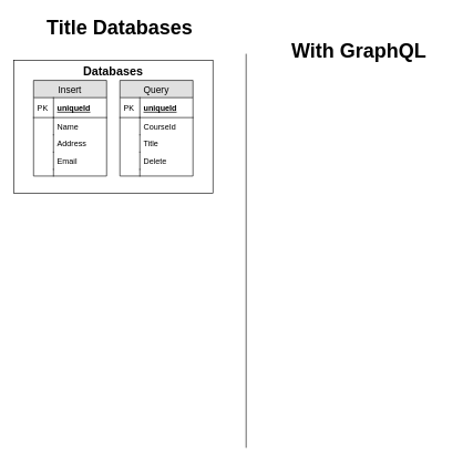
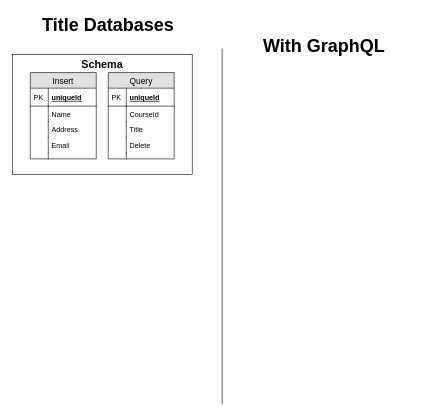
  <mxCell id="0" />
  <mxCell id="1" parent="0" />
  <mxCell id="2" value="&lt;h2&gt;&lt;br&gt;&lt;/h2&gt;" style="rounded=0;whiteSpace=wrap;html=1;align=center;labelPadding=0;direction=north;" vertex="1" parent="1"><mxGeometry x="20" y="90" width="300" height="200" as="geometry" /></mxCell>
  <mxCell id="3" value="Insert" style="swimlane;fontStyle=0;childLayout=stackLayout;horizontal=1;startSize=26;fillColor=#e0e0e0;horizontalStack=0;resizeParent=1;resizeParentMax=0;resizeLast=0;collapsible=1;marginBottom=0;swimlaneFillColor=#ffffff;align=center;fontSize=14;" vertex="1" parent="1"><mxGeometry x="50" y="120" width="110" height="144" as="geometry" /></mxCell>
  <mxCell id="4" value="uniqueId" style="shape=partialRectangle;top=0;left=0;right=0;bottom=1;align=left;verticalAlign=middle;fillColor=none;spacingLeft=34;spacingRight=4;overflow=hidden;rotatable=0;points=[[0,0.5],[1,0.5]];portConstraint=eastwest;dropTarget=0;fontStyle=5;fontSize=12;" vertex="1" parent="3"><mxGeometry y="26" width="110" height="30" as="geometry" /></mxCell>
  <mxCell id="5" value="PK" style="shape=partialRectangle;top=0;left=0;bottom=0;fillColor=none;align=left;verticalAlign=middle;spacingLeft=4;spacingRight=4;overflow=hidden;rotatable=0;points=[];portConstraint=eastwest;part=1;fontSize=12;" vertex="1" connectable="0" parent="4"><mxGeometry width="30" height="30" as="geometry" /></mxCell>
  <mxCell id="6" value="Name" style="shape=partialRectangle;top=0;left=0;right=0;bottom=0;align=left;verticalAlign=top;fillColor=none;spacingLeft=34;spacingRight=4;overflow=hidden;rotatable=0;points=[[0,0.5],[1,0.5]];portConstraint=eastwest;dropTarget=0;fontSize=12;" vertex="1" parent="3"><mxGeometry y="56" width="110" height="26" as="geometry" /></mxCell>
  <mxCell id="7" value="" style="shape=partialRectangle;top=0;left=0;bottom=0;fillColor=none;align=left;verticalAlign=top;spacingLeft=4;spacingRight=4;overflow=hidden;rotatable=0;points=[];portConstraint=eastwest;part=1;fontSize=12;" vertex="1" connectable="0" parent="6"><mxGeometry width="30" height="26" as="geometry" /></mxCell>
  <mxCell id="8" value="Address" style="shape=partialRectangle;top=0;left=0;right=0;bottom=0;align=left;verticalAlign=top;fillColor=none;spacingLeft=34;spacingRight=4;overflow=hidden;rotatable=0;points=[[0,0.5],[1,0.5]];portConstraint=eastwest;dropTarget=0;fontSize=12;" vertex="1" parent="3"><mxGeometry y="82" width="110" height="26" as="geometry" /></mxCell>
  <mxCell id="9" value="" style="shape=partialRectangle;top=0;left=0;bottom=0;fillColor=none;align=left;verticalAlign=top;spacingLeft=4;spacingRight=4;overflow=hidden;rotatable=0;points=[];portConstraint=eastwest;part=1;fontSize=12;" vertex="1" connectable="0" parent="8"><mxGeometry width="30" height="26" as="geometry" /></mxCell>
  <mxCell id="10" value="Email" style="shape=partialRectangle;top=0;left=0;right=0;bottom=0;align=left;verticalAlign=top;fillColor=none;spacingLeft=34;spacingRight=4;overflow=hidden;rotatable=0;points=[[0,0.5],[1,0.5]];portConstraint=eastwest;dropTarget=0;fontSize=12;" vertex="1" parent="3"><mxGeometry y="108" width="110" height="26" as="geometry" /></mxCell>
  <mxCell id="11" value="" style="shape=partialRectangle;top=0;left=0;bottom=0;fillColor=none;align=left;verticalAlign=top;spacingLeft=4;spacingRight=4;overflow=hidden;rotatable=0;points=[];portConstraint=eastwest;part=1;fontSize=12;" vertex="1" connectable="0" parent="10"><mxGeometry width="30" height="26" as="geometry" /></mxCell>
  <mxCell id="12" value="" style="shape=partialRectangle;top=0;left=0;right=0;bottom=0;align=left;verticalAlign=top;fillColor=none;spacingLeft=34;spacingRight=4;overflow=hidden;rotatable=0;points=[[0,0.5],[1,0.5]];portConstraint=eastwest;dropTarget=0;fontSize=12;" vertex="1" parent="3"><mxGeometry y="134" width="110" height="10" as="geometry" /></mxCell>
  <mxCell id="13" value="" style="shape=partialRectangle;top=0;left=0;bottom=0;fillColor=none;align=left;verticalAlign=top;spacingLeft=4;spacingRight=4;overflow=hidden;rotatable=0;points=[];portConstraint=eastwest;part=1;fontSize=12;" vertex="1" connectable="0" parent="12"><mxGeometry width="30" height="10" as="geometry" /></mxCell>
  <mxCell id="14" value="Query" style="swimlane;fontStyle=0;childLayout=stackLayout;horizontal=1;startSize=26;fillColor=#e0e0e0;horizontalStack=0;resizeParent=1;resizeParentMax=0;resizeLast=0;collapsible=1;marginBottom=0;swimlaneFillColor=#ffffff;align=center;fontSize=14;" vertex="1" parent="1"><mxGeometry x="180" y="120" width="110" height="144" as="geometry" /></mxCell>
  <mxCell id="15" value="uniqueId" style="shape=partialRectangle;top=0;left=0;right=0;bottom=1;align=left;verticalAlign=middle;fillColor=none;spacingLeft=34;spacingRight=4;overflow=hidden;rotatable=0;points=[[0,0.5],[1,0.5]];portConstraint=eastwest;dropTarget=0;fontStyle=5;fontSize=12;" vertex="1" parent="14"><mxGeometry y="26" width="110" height="30" as="geometry" /></mxCell>
  <mxCell id="16" value="PK" style="shape=partialRectangle;top=0;left=0;bottom=0;fillColor=none;align=left;verticalAlign=middle;spacingLeft=4;spacingRight=4;overflow=hidden;rotatable=0;points=[];portConstraint=eastwest;part=1;fontSize=12;" vertex="1" connectable="0" parent="15"><mxGeometry width="30" height="30" as="geometry" /></mxCell>
  <mxCell id="17" value="CourseId" style="shape=partialRectangle;top=0;left=0;right=0;bottom=0;align=left;verticalAlign=top;fillColor=none;spacingLeft=34;spacingRight=4;overflow=hidden;rotatable=0;points=[[0,0.5],[1,0.5]];portConstraint=eastwest;dropTarget=0;fontSize=12;" vertex="1" parent="14"><mxGeometry y="56" width="110" height="26" as="geometry" /></mxCell>
  <mxCell id="18" value="" style="shape=partialRectangle;top=0;left=0;bottom=0;fillColor=none;align=left;verticalAlign=top;spacingLeft=4;spacingRight=4;overflow=hidden;rotatable=0;points=[];portConstraint=eastwest;part=1;fontSize=12;" vertex="1" connectable="0" parent="17"><mxGeometry width="30" height="26" as="geometry" /></mxCell>
  <mxCell id="19" value="Title" style="shape=partialRectangle;top=0;left=0;right=0;bottom=0;align=left;verticalAlign=top;fillColor=none;spacingLeft=34;spacingRight=4;overflow=hidden;rotatable=0;points=[[0,0.5],[1,0.5]];portConstraint=eastwest;dropTarget=0;fontSize=12;" vertex="1" parent="14"><mxGeometry y="82" width="110" height="26" as="geometry" /></mxCell>
  <mxCell id="20" value="" style="shape=partialRectangle;top=0;left=0;bottom=0;fillColor=none;align=left;verticalAlign=top;spacingLeft=4;spacingRight=4;overflow=hidden;rotatable=0;points=[];portConstraint=eastwest;part=1;fontSize=12;" vertex="1" connectable="0" parent="19"><mxGeometry width="30" height="26" as="geometry" /></mxCell>
  <mxCell id="21" value="Delete" style="shape=partialRectangle;top=0;left=0;right=0;bottom=0;align=left;verticalAlign=top;fillColor=none;spacingLeft=34;spacingRight=4;overflow=hidden;rotatable=0;points=[[0,0.5],[1,0.5]];portConstraint=eastwest;dropTarget=0;fontSize=12;" vertex="1" parent="14"><mxGeometry y="108" width="110" height="26" as="geometry" /></mxCell>
  <mxCell id="22" value="" style="shape=partialRectangle;top=0;left=0;bottom=0;fillColor=none;align=left;verticalAlign=top;spacingLeft=4;spacingRight=4;overflow=hidden;rotatable=0;points=[];portConstraint=eastwest;part=1;fontSize=12;" vertex="1" connectable="0" parent="21"><mxGeometry width="30" height="26" as="geometry" /></mxCell>
  <mxCell id="23" value="" style="shape=partialRectangle;top=0;left=0;right=0;bottom=0;align=left;verticalAlign=top;fillColor=none;spacingLeft=34;spacingRight=4;overflow=hidden;rotatable=0;points=[[0,0.5],[1,0.5]];portConstraint=eastwest;dropTarget=0;fontSize=12;" vertex="1" parent="14"><mxGeometry y="134" width="110" height="10" as="geometry" /></mxCell>
  <mxCell id="24" value="" style="shape=partialRectangle;top=0;left=0;bottom=0;fillColor=none;align=left;verticalAlign=top;spacingLeft=4;spacingRight=4;overflow=hidden;rotatable=0;points=[];portConstraint=eastwest;part=1;fontSize=12;" vertex="1" connectable="0" parent="23"><mxGeometry width="30" height="10" as="geometry" /></mxCell>
- <mxCell id="25" value="&lt;b&gt;&lt;font style=&quot;font-size: 18px&quot;&gt;Databases&lt;/font&gt;&lt;/b&gt;" style="text;html=1;strokeColor=none;fillColor=none;align=center;verticalAlign=middle;whiteSpace=wrap;rounded=0;" vertex="1" parent="1"><mxGeometry x="95" y="87" width="150" height="40" as="geometry" /></mxCell>
+ <mxCell id="25" value="&lt;b&gt;&lt;font style=&quot;font-size: 18px&quot;&gt;Schema&lt;/font&gt;&lt;/b&gt;" style="text;html=1;strokeColor=none;fillColor=none;align=center;verticalAlign=middle;whiteSpace=wrap;rounded=0;" vertex="1" parent="1"><mxGeometry x="95" y="87" width="150" height="40" as="geometry" /></mxCell>
  <mxCell id="26" value="" style="endArrow=none;html=1;" edge="1" parent="1"><mxGeometry width="50" height="50" relative="1" as="geometry"><mxPoint x="370" y="673.2" as="sourcePoint" /><mxPoint x="370" y="80" as="targetPoint" /></mxGeometry></mxCell>
  <mxCell id="27" value="&lt;b&gt;&lt;font style=&quot;font-size: 30px&quot;&gt;Title Databases&lt;/font&gt;&lt;/b&gt;" style="text;html=1;strokeColor=none;fillColor=none;align=center;verticalAlign=middle;whiteSpace=wrap;rounded=0;" vertex="1" parent="1"><mxGeometry x="30" y="20" width="300" height="40" as="geometry" /></mxCell>
  <mxCell id="28" value="&lt;b&gt;&lt;font style=&quot;font-size: 30px&quot;&gt;With GraphQL&lt;/font&gt;&lt;/b&gt;" style="text;html=1;strokeColor=none;fillColor=none;align=center;verticalAlign=middle;whiteSpace=wrap;rounded=0;" vertex="1" parent="1"><mxGeometry x="390" y="55" width="300" height="40" as="geometry" /></mxCell>
